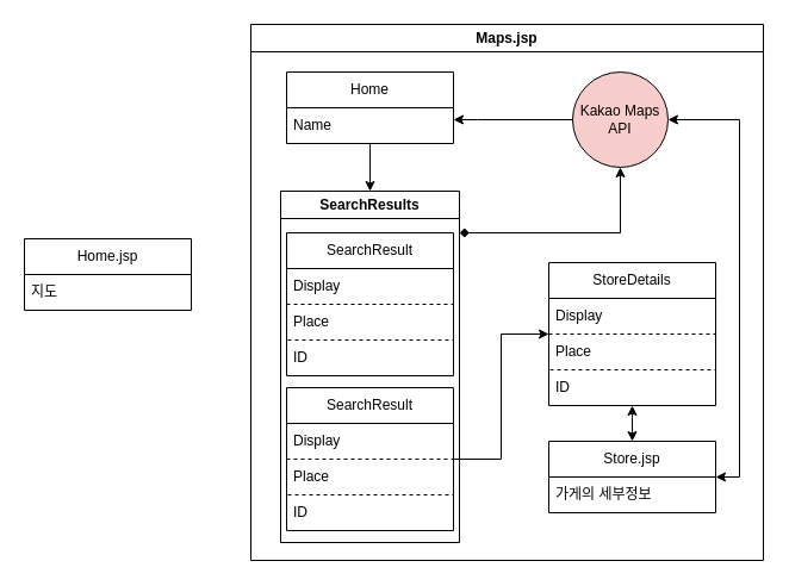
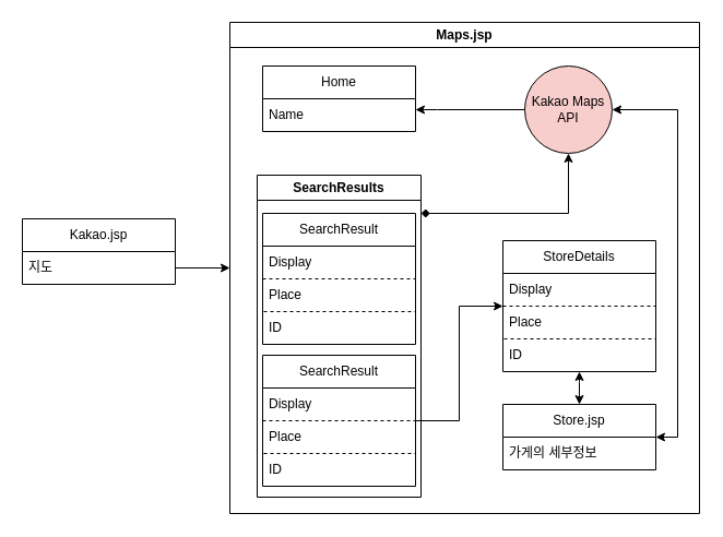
  <mxCell id="0" />
  <mxCell id="1" parent="0" />
- <mxCell id="2" value="&lt;div&gt;Home.jsp&lt;/div&gt;" style="swimlane;fontStyle=0;childLayout=stackLayout;horizontal=1;startSize=30;horizontalStack=0;resizeParent=1;resizeParentMax=0;resizeLast=0;collapsible=1;marginBottom=0;whiteSpace=wrap;html=1;" parent="1" vertex="1"><mxGeometry x="20" y="200" width="140" height="60" as="geometry"><mxRectangle x="430" y="270" width="90" height="30" as="alternateBounds" /></mxGeometry></mxCell>
+ <mxCell id="2" value="&lt;div&gt;Kakao.jsp&lt;/div&gt;" style="swimlane;fontStyle=0;childLayout=stackLayout;horizontal=1;startSize=30;horizontalStack=0;resizeParent=1;resizeParentMax=0;resizeLast=0;collapsible=1;marginBottom=0;whiteSpace=wrap;html=1;" parent="1" vertex="1"><mxGeometry x="20" y="200" width="140" height="60" as="geometry"><mxRectangle x="430" y="270" width="90" height="30" as="alternateBounds" /></mxGeometry></mxCell>
  <mxCell id="3" value="지도" style="text;strokeColor=none;fillColor=none;align=left;verticalAlign=middle;spacingLeft=4;spacingRight=4;overflow=hidden;points=[[0,0.5],[1,0.5]];portConstraint=eastwest;rotatable=0;whiteSpace=wrap;html=1;" parent="2" vertex="1"><mxGeometry y="30" width="140" height="30" as="geometry" /></mxCell>
  <mxCell id="4" value="&lt;div&gt;Maps.jsp&lt;/div&gt;" style="swimlane;whiteSpace=wrap;html=1;" parent="1" vertex="1"><mxGeometry x="210" y="20" width="430" height="450" as="geometry" /></mxCell>
  <mxCell id="5" style="edgeStyle=orthogonalEdgeStyle;rounded=0;orthogonalLoop=1;jettySize=auto;html=1;startArrow=classic;startFill=1;endArrow=diamond;" parent="4" source="6" target="11" edge="1"><mxGeometry relative="1" as="geometry"><mxPoint x="160" y="175" as="targetPoint" /><Array as="points"><mxPoint x="310" y="175" /></Array></mxGeometry></mxCell>
  <mxCell id="6" value="&lt;div&gt;Kakao Maps&lt;/div&gt;&lt;div&gt;API&lt;br&gt;&lt;/div&gt;" style="ellipse;whiteSpace=wrap;html=1;aspect=fixed;fillColor=#f8cecc;" parent="4" vertex="1"><mxGeometry x="270" y="40" width="80" height="80" as="geometry" /></mxCell>
- <mxCell id="7" style="edgeStyle=orthogonalEdgeStyle;rounded=0;html=1;startArrow=none;startFill=0;" edge="1" parent="4" source="8" target="11"><mxGeometry relative="1" as="geometry" /></mxCell>
  <mxCell id="8" value="Home" style="swimlane;fontStyle=0;childLayout=stackLayout;horizontal=1;startSize=30;horizontalStack=0;resizeParent=1;resizeParentMax=0;resizeLast=0;collapsible=1;marginBottom=0;whiteSpace=wrap;html=1;" parent="4" vertex="1"><mxGeometry x="30" y="40" width="140" height="60" as="geometry" /></mxCell>
  <mxCell id="9" value="Name" style="text;strokeColor=none;fillColor=none;align=left;verticalAlign=middle;spacingLeft=4;spacingRight=4;overflow=hidden;points=[[0,0.5],[1,0.5]];portConstraint=eastwest;rotatable=0;whiteSpace=wrap;html=1;" parent="8" vertex="1"><mxGeometry y="30" width="140" height="30" as="geometry" /></mxCell>
  <mxCell id="10" style="edgeStyle=orthogonalEdgeStyle;rounded=0;orthogonalLoop=1;jettySize=auto;html=1;startArrow=classic;startFill=1;endArrow=none;" parent="4" source="9" target="6" edge="1"><mxGeometry relative="1" as="geometry"><Array as="points"><mxPoint x="190" y="80" /><mxPoint x="190" y="80" /></Array></mxGeometry></mxCell>
  <mxCell id="11" value="SearchResults" style="swimlane;whiteSpace=wrap;html=1;" parent="4" vertex="1"><mxGeometry x="25" y="140" width="150" height="295" as="geometry" /></mxCell>
  <mxCell id="12" value="SearchResult" style="swimlane;fontStyle=0;childLayout=stackLayout;horizontal=1;startSize=30;horizontalStack=0;resizeParent=1;resizeParentMax=0;resizeLast=0;collapsible=1;marginBottom=0;whiteSpace=wrap;html=1;" parent="11" vertex="1"><mxGeometry x="5" y="35" width="140" height="120" as="geometry" /></mxCell>
  <mxCell id="13" value="Display" style="text;strokeColor=none;fillColor=none;align=left;verticalAlign=middle;spacingLeft=4;spacingRight=4;overflow=hidden;points=[[0,0.5],[1,0.5]];portConstraint=eastwest;rotatable=0;whiteSpace=wrap;html=1;" parent="12" vertex="1"><mxGeometry y="30" width="140" height="30" as="geometry" /></mxCell>
  <mxCell id="14" value="Place" style="text;strokeColor=default;fillColor=none;align=left;verticalAlign=middle;spacingLeft=4;spacingRight=4;overflow=hidden;points=[[0,0.5],[1,0.5]];portConstraint=eastwest;rotatable=0;whiteSpace=wrap;html=1;dashed=1;" parent="12" vertex="1"><mxGeometry y="60" width="140" height="30" as="geometry" /></mxCell>
  <mxCell id="15" value="ID" style="text;strokeColor=none;fillColor=none;align=left;verticalAlign=middle;spacingLeft=4;spacingRight=4;overflow=hidden;points=[[0,0.5],[1,0.5]];portConstraint=eastwest;rotatable=0;whiteSpace=wrap;html=1;" parent="12" vertex="1"><mxGeometry y="90" width="140" height="30" as="geometry" /></mxCell>
  <mxCell id="16" value="SearchResult" style="swimlane;fontStyle=0;childLayout=stackLayout;horizontal=1;startSize=30;horizontalStack=0;resizeParent=1;resizeParentMax=0;resizeLast=0;collapsible=1;marginBottom=0;whiteSpace=wrap;html=1;" parent="11" vertex="1"><mxGeometry x="5" y="165" width="140" height="120" as="geometry" /></mxCell>
  <mxCell id="17" value="Display" style="text;strokeColor=none;fillColor=none;align=left;verticalAlign=middle;spacingLeft=4;spacingRight=4;overflow=hidden;points=[[0,0.5],[1,0.5]];portConstraint=eastwest;rotatable=0;whiteSpace=wrap;html=1;" parent="16" vertex="1"><mxGeometry y="30" width="140" height="30" as="geometry" /></mxCell>
  <mxCell id="18" value="Place" style="text;strokeColor=default;fillColor=none;align=left;verticalAlign=middle;spacingLeft=4;spacingRight=4;overflow=hidden;points=[[0,0.5],[1,0.5]];portConstraint=eastwest;rotatable=0;whiteSpace=wrap;html=1;dashed=1;" parent="16" vertex="1"><mxGeometry y="60" width="140" height="30" as="geometry" /></mxCell>
  <mxCell id="19" value="ID" style="text;strokeColor=none;fillColor=none;align=left;verticalAlign=middle;spacingLeft=4;spacingRight=4;overflow=hidden;points=[[0,0.5],[1,0.5]];portConstraint=eastwest;rotatable=0;whiteSpace=wrap;html=1;" parent="16" vertex="1"><mxGeometry y="90" width="140" height="30" as="geometry" /></mxCell>
  <mxCell id="20" value="StoreDetails" style="swimlane;fontStyle=0;childLayout=stackLayout;horizontal=1;startSize=30;horizontalStack=0;resizeParent=1;resizeParentMax=0;resizeLast=0;collapsible=1;marginBottom=0;whiteSpace=wrap;html=1;" parent="4" vertex="1"><mxGeometry x="250" y="200" width="140" height="120" as="geometry" /></mxCell>
  <mxCell id="21" value="Display" style="text;strokeColor=none;fillColor=none;align=left;verticalAlign=middle;spacingLeft=4;spacingRight=4;overflow=hidden;points=[[0,0.5],[1,0.5]];portConstraint=eastwest;rotatable=0;whiteSpace=wrap;html=1;" parent="20" vertex="1"><mxGeometry y="30" width="140" height="30" as="geometry" /></mxCell>
  <mxCell id="22" value="Place" style="text;strokeColor=default;fillColor=none;align=left;verticalAlign=middle;spacingLeft=4;spacingRight=4;overflow=hidden;points=[[0,0.5],[1,0.5]];portConstraint=eastwest;rotatable=0;whiteSpace=wrap;html=1;dashed=1;" parent="20" vertex="1"><mxGeometry y="60" width="140" height="30" as="geometry" /></mxCell>
  <mxCell id="23" value="ID" style="text;strokeColor=none;fillColor=none;align=left;verticalAlign=middle;spacingLeft=4;spacingRight=4;overflow=hidden;points=[[0,0.5],[1,0.5]];portConstraint=eastwest;rotatable=0;whiteSpace=wrap;html=1;" parent="20" vertex="1"><mxGeometry y="90" width="140" height="30" as="geometry" /></mxCell>
  <mxCell id="24" style="edgeStyle=orthogonalEdgeStyle;rounded=0;orthogonalLoop=1;jettySize=auto;html=1;" parent="4" source="16" target="20" edge="1"><mxGeometry relative="1" as="geometry" /></mxCell>
  <mxCell id="25" style="edgeStyle=orthogonalEdgeStyle;html=1;rounded=0;startArrow=classic;startFill=1;" edge="1" parent="4" source="26" target="6"><mxGeometry relative="1" as="geometry"><Array as="points"><mxPoint x="410" y="380" /><mxPoint x="410" y="80" /></Array></mxGeometry></mxCell>
  <mxCell id="26" value="Store.jsp" style="swimlane;fontStyle=0;childLayout=stackLayout;horizontal=1;startSize=30;horizontalStack=0;resizeParent=1;resizeParentMax=0;resizeLast=0;collapsible=1;marginBottom=0;whiteSpace=wrap;html=1;" parent="4" vertex="1"><mxGeometry x="250" y="350" width="140" height="60" as="geometry" /></mxCell>
  <mxCell id="27" value="가게의 세부정보" style="text;strokeColor=none;fillColor=none;align=left;verticalAlign=middle;spacingLeft=4;spacingRight=4;overflow=hidden;points=[[0,0.5],[1,0.5]];portConstraint=eastwest;rotatable=0;whiteSpace=wrap;html=1;" parent="26" vertex="1"><mxGeometry y="30" width="140" height="30" as="geometry" /></mxCell>
  <mxCell id="28" style="edgeStyle=orthogonalEdgeStyle;rounded=0;orthogonalLoop=1;jettySize=auto;html=1;startArrow=classic;startFill=1;" parent="4" source="20" target="26" edge="1"><mxGeometry relative="1" as="geometry"><Array as="points"><mxPoint x="320" y="330" /><mxPoint x="320" y="330" /></Array></mxGeometry></mxCell>
+ <mxCell id="29" style="edgeStyle=orthogonalEdgeStyle;rounded=0;orthogonalLoop=1;jettySize=auto;html=1;" parent="1" source="3" target="4" edge="1"><mxGeometry relative="1" as="geometry" /></mxCell>
